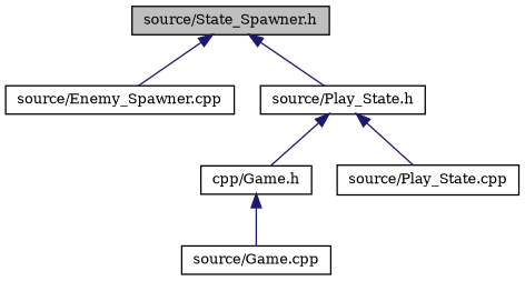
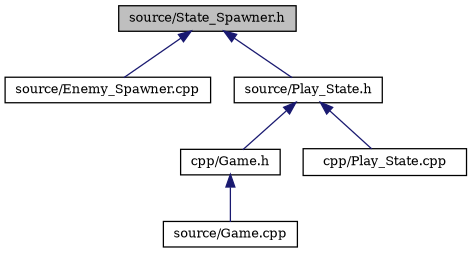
  digraph {
    fontname="DejaVu Serif"
    node [color=black fillcolor=white fontname="DejaVu Serif" fontsize=10 shape=record style=filled]
    edge [color=midnightblue dir=back fontname="DejaVu Serif" fontsize=10 labelfontname=Helvetica labelfontsize=10 style=solid]
    n1 [fillcolor=grey75 fontcolor=black height=0.2 label="source/State_Spawner.h" width=0.4]
    n2 [height=0.2 label="source/Enemy_Spawner.cpp" width=0.4]
    n3 [height=0.2 label="source/Play_State.h" width=0.4]
    n4 [height=0.2 label="cpp/Game.h" width=0.4]
-   n5 [height=0.2 label="source/Play_State.cpp" width=0.4]
+   n5 [height=0.2 label="cpp/Play_State.cpp" width=0.4]
    n6 [height=0.2 label="source/Game.cpp" width=0.4]
    n1 -> n2
    n1 -> n3
    n3 -> n4
    n3 -> n5
    n4 -> n6
  }
